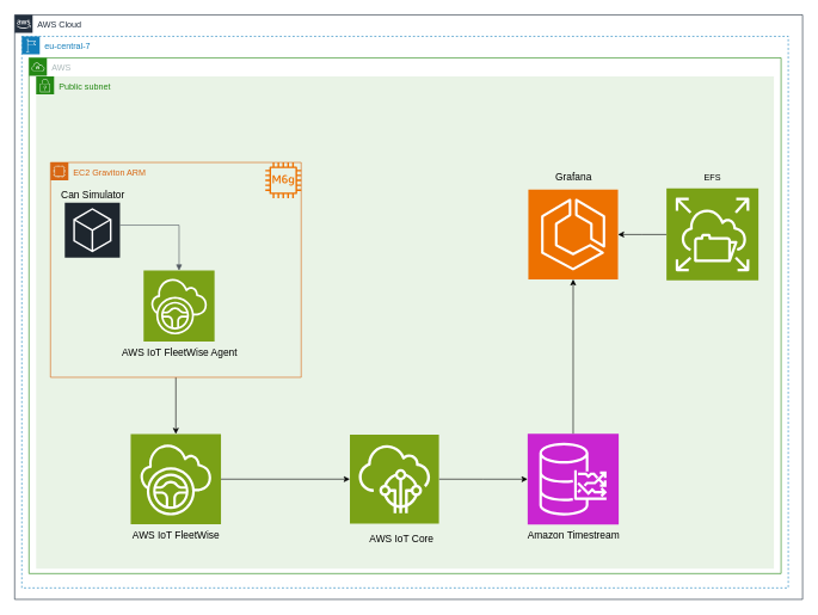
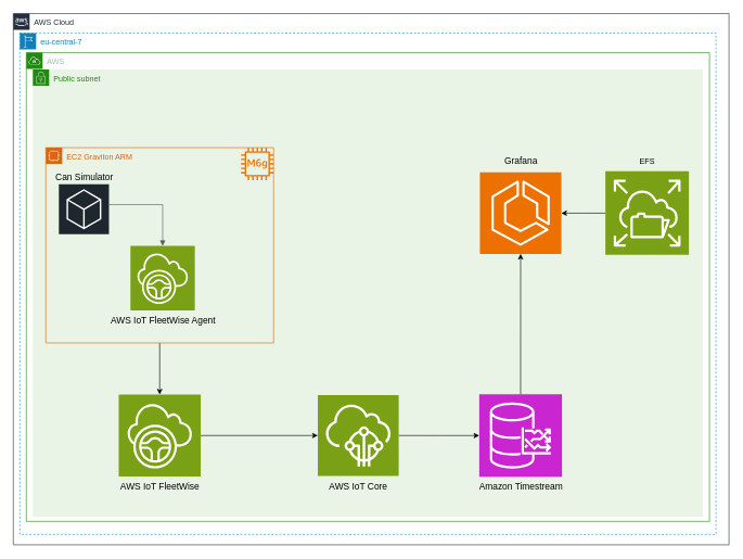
  <mxCell id="0" />
  <mxCell id="1" parent="0" />
  <mxCell id="2" value="AWS Cloud" style="points=[[0,0],[0.25,0],[0.5,0],[0.75,0],[1,0],[1,0.25],[1,0.5],[1,0.75],[1,1],[0.75,1],[0.5,1],[0.25,1],[0,1],[0,0.75],[0,0.5],[0,0.25]];outlineConnect=0;gradientColor=none;html=1;whiteSpace=wrap;fontSize=12;fontStyle=0;container=1;pointerEvents=0;collapsible=0;recursiveResize=0;shape=mxgraph.aws4.group;grIcon=mxgraph.aws4.group_aws_cloud_alt;strokeColor=#232F3E;fillColor=none;verticalAlign=top;align=left;spacingLeft=30;fontColor=#232F3E;dashed=0;" parent="1" vertex="1"><mxGeometry x="20" y="20" width="1100" height="816" as="geometry" /></mxCell>
  <mxCell id="3" value="eu-central-7" style="points=[[0,0],[0.25,0],[0.5,0],[0.75,0],[1,0],[1,0.25],[1,0.5],[1,0.75],[1,1],[0.75,1],[0.5,1],[0.25,1],[0,1],[0,0.75],[0,0.5],[0,0.25]];outlineConnect=0;gradientColor=none;html=1;whiteSpace=wrap;fontSize=12;fontStyle=0;container=1;pointerEvents=0;collapsible=0;recursiveResize=0;shape=mxgraph.aws4.group;grIcon=mxgraph.aws4.group_region;strokeColor=#147EBA;fillColor=none;verticalAlign=top;align=left;spacingLeft=30;fontColor=#147EBA;dashed=1;" parent="2" vertex="1"><mxGeometry x="10" y="30" width="1070" height="770" as="geometry" /></mxCell>
  <mxCell id="4" value="AWS" style="points=[[0,0],[0.25,0],[0.5,0],[0.75,0],[1,0],[1,0.25],[1,0.5],[1,0.75],[1,1],[0.75,1],[0.5,1],[0.25,1],[0,1],[0,0.75],[0,0.5],[0,0.25]];outlineConnect=0;gradientColor=none;html=1;whiteSpace=wrap;fontSize=12;fontStyle=0;container=1;pointerEvents=0;collapsible=0;recursiveResize=0;shape=mxgraph.aws4.group;grIcon=mxgraph.aws4.group_vpc;strokeColor=#248814;fillColor=none;verticalAlign=top;align=left;spacingLeft=30;fontColor=#AAB7B8;dashed=0;" parent="3" vertex="1"><mxGeometry x="10" y="30" width="1050" height="720" as="geometry" /></mxCell>
  <mxCell id="5" value="Public subnet" style="points=[[0,0],[0.25,0],[0.5,0],[0.75,0],[1,0],[1,0.25],[1,0.5],[1,0.75],[1,1],[0.75,1],[0.5,1],[0.25,1],[0,1],[0,0.75],[0,0.5],[0,0.25]];outlineConnect=0;gradientColor=none;html=1;whiteSpace=wrap;fontSize=12;fontStyle=0;container=1;pointerEvents=0;collapsible=0;recursiveResize=0;shape=mxgraph.aws4.group;grIcon=mxgraph.aws4.group_security_group;grStroke=0;strokeColor=#248814;fillColor=#E9F3E6;verticalAlign=top;align=left;spacingLeft=30;fontColor=#248814;dashed=0;" parent="4" vertex="1"><mxGeometry x="10" y="26" width="1030" height="687.09" as="geometry" /></mxCell>
  <mxCell id="6" value="" style="sketch=0;points=[[0,0,0],[0.25,0,0],[0.5,0,0],[0.75,0,0],[1,0,0],[0,1,0],[0.25,1,0],[0.5,1,0],[0.75,1,0],[1,1,0],[0,0.25,0],[0,0.5,0],[0,0.75,0],[1,0.25,0],[1,0.5,0],[1,0.75,0]];outlineConnect=0;fontColor=#232F3E;fillColor=#ED7100;strokeColor=#ffffff;dashed=0;verticalLabelPosition=bottom;verticalAlign=top;align=center;html=1;fontSize=12;fontStyle=0;aspect=fixed;shape=mxgraph.aws4.resourceIcon;resIcon=mxgraph.aws4.ecs;" parent="5" vertex="1"><mxGeometry x="687.12" y="158" width="125.17" height="125.17" as="geometry" /></mxCell>
  <mxCell id="7" value="" style="sketch=0;points=[[0,0,0],[0.25,0,0],[0.5,0,0],[0.75,0,0],[1,0,0],[0,1,0],[0.25,1,0],[0.5,1,0],[0.75,1,0],[1,1,0],[0,0.25,0],[0,0.5,0],[0,0.75,0],[1,0.25,0],[1,0.5,0],[1,0.75,0]];outlineConnect=0;fontColor=#232F3E;fillColor=#C925D1;strokeColor=#ffffff;dashed=0;verticalLabelPosition=bottom;verticalAlign=top;align=center;html=1;fontSize=12;fontStyle=0;aspect=fixed;shape=mxgraph.aws4.resourceIcon;resIcon=mxgraph.aws4.timestream;" parent="5" vertex="1"><mxGeometry x="686.16" y="498.62" width="127.09" height="127.09" as="geometry" /></mxCell>
  <mxCell id="8" style="edgeStyle=orthogonalEdgeStyle;rounded=0;orthogonalLoop=1;jettySize=auto;html=1;exitX=1;exitY=0.5;exitDx=0;exitDy=0;exitPerimeter=0;" parent="5" source="9" target="7" edge="1"><mxGeometry relative="1" as="geometry" /></mxCell>
  <mxCell id="9" value="" style="sketch=0;points=[[0,0,0],[0.25,0,0],[0.5,0,0],[0.75,0,0],[1,0,0],[0,1,0],[0.25,1,0],[0.5,1,0],[0.75,1,0],[1,1,0],[0,0.25,0],[0,0.5,0],[0,0.75,0],[1,0.25,0],[1,0.5,0],[1,0.75,0]];outlineConnect=0;fontColor=#232F3E;fillColor=#7AA116;strokeColor=#ffffff;dashed=0;verticalLabelPosition=bottom;verticalAlign=top;align=center;html=1;fontSize=12;fontStyle=0;aspect=fixed;shape=mxgraph.aws4.resourceIcon;resIcon=mxgraph.aws4.iot_core;rotation=0;" parent="5" vertex="1"><mxGeometry x="438.0" y="500" width="124.34" height="124.34" as="geometry" /></mxCell>
  <mxCell id="10" value="" style="edgeStyle=orthogonalEdgeStyle;rounded=0;orthogonalLoop=1;jettySize=auto;html=1;" parent="5" source="11" target="25" edge="1"><mxGeometry relative="1" as="geometry" /></mxCell>
  <mxCell id="11" value="EC2 Graviton ARM" style="points=[[0,0],[0.25,0],[0.5,0],[0.75,0],[1,0],[1,0.25],[1,0.5],[1,0.75],[1,1],[0.75,1],[0.5,1],[0.25,1],[0,1],[0,0.75],[0,0.5],[0,0.25]];outlineConnect=0;gradientColor=none;html=1;whiteSpace=wrap;fontSize=12;fontStyle=0;container=1;pointerEvents=0;collapsible=0;recursiveResize=0;shape=mxgraph.aws4.group;grIcon=mxgraph.aws4.group_ec2_instance_contents;strokeColor=#D86613;fillColor=none;verticalAlign=top;align=left;spacingLeft=30;fontColor=#D86613;dashed=0;" parent="5" vertex="1"><mxGeometry x="20" y="120" width="350" height="300" as="geometry" /></mxCell>
  <mxCell id="12" value="" style="sketch=0;points=[[0,0,0],[0.25,0,0],[0.5,0,0],[0.75,0,0],[1,0,0],[0,1,0],[0.25,1,0],[0.5,1,0],[0.75,1,0],[1,1,0],[0,0.25,0],[0,0.5,0],[0,0.75,0],[1,0.25,0],[1,0.5,0],[1,0.75,0]];outlineConnect=0;fontColor=#232F3E;fillColor=#7AA116;strokeColor=#ffffff;dashed=0;verticalLabelPosition=bottom;verticalAlign=top;align=center;html=1;fontSize=12;fontStyle=0;aspect=fixed;shape=mxgraph.aws4.resourceIcon;resIcon=mxgraph.aws4.iot_fleetwise;" parent="11" vertex="1"><mxGeometry x="130" y="151" width="99" height="99" as="geometry" /></mxCell>
  <mxCell id="13" value="&lt;font style=&quot;font-size: 14px;&quot;&gt;AWS IoT FleetWise Agent&lt;/font&gt;" style="text;html=1;align=center;verticalAlign=middle;resizable=0;points=[];autosize=1;strokeColor=none;fillColor=none;" parent="11" vertex="1"><mxGeometry x="89.5" y="250" width="180" height="30" as="geometry" /></mxCell>
  <mxCell id="14" value="&lt;font style=&quot;font-size: 14px;&quot;&gt;Can Simulator&lt;/font&gt;" style="text;html=1;align=center;verticalAlign=middle;resizable=0;points=[];autosize=1;strokeColor=none;fillColor=none;" parent="11" vertex="1"><mxGeometry x="3.5" y="30" width="110" height="30" as="geometry" /></mxCell>
  <mxCell id="15" value="" style="sketch=0;points=[[0,0,0],[0.25,0,0],[0.5,0,0],[0.75,0,0],[1,0,0],[0,1,0],[0.25,1,0],[0.5,1,0],[0.75,1,0],[1,1,0],[0,0.25,0],[0,0.5,0],[0,0.75,0],[1,0.25,0],[1,0.5,0],[1,0.75,0]];gradientDirection=north;outlineConnect=0;fontColor=#232F3E;gradientColor=none;fillColor=#1E262E;strokeColor=#ffffff;dashed=0;verticalLabelPosition=bottom;verticalAlign=top;align=center;html=1;fontSize=12;fontStyle=0;aspect=fixed;shape=mxgraph.aws4.resourceIcon;resIcon=mxgraph.aws4.general;" parent="11" vertex="1"><mxGeometry x="20" y="56" width="77" height="77" as="geometry" /></mxCell>
  <mxCell id="16" value="" style="edgeStyle=orthogonalEdgeStyle;html=1;endArrow=block;elbow=vertical;startArrow=none;endFill=1;strokeColor=#545B64;rounded=0;entryX=0.5;entryY=0;entryDx=0;entryDy=0;entryPerimeter=0;" parent="11" target="12" edge="1"><mxGeometry width="100" relative="1" as="geometry"><mxPoint x="97" y="87.5" as="sourcePoint" /><mxPoint x="197" y="87.5" as="targetPoint" /><Array as="points"><mxPoint x="180" y="88" /></Array></mxGeometry></mxCell>
  <mxCell id="17" value="" style="sketch=0;outlineConnect=0;fontColor=#232F3E;gradientColor=none;fillColor=#ED7100;strokeColor=none;dashed=0;verticalLabelPosition=bottom;verticalAlign=top;align=center;html=1;fontSize=12;fontStyle=0;aspect=fixed;pointerEvents=1;shape=mxgraph.aws4.m6g_instance;" parent="11" vertex="1"><mxGeometry x="300" width="50" height="50" as="geometry" /></mxCell>
  <mxCell id="18" value="&lt;font style=&quot;font-size: 14px;&quot;&gt;AWS IoT FleetWise&lt;/font&gt;" style="text;html=1;align=center;verticalAlign=middle;resizable=0;points=[];autosize=1;strokeColor=none;fillColor=none;" parent="5" vertex="1"><mxGeometry x="125" y="625.71" width="140" height="30" as="geometry" /></mxCell>
  <mxCell id="19" style="edgeStyle=orthogonalEdgeStyle;rounded=0;orthogonalLoop=1;jettySize=auto;html=1;exitX=0.5;exitY=0;exitDx=0;exitDy=0;exitPerimeter=0;entryX=0.5;entryY=1;entryDx=0;entryDy=0;entryPerimeter=0;" parent="5" source="7" target="6" edge="1"><mxGeometry relative="1" as="geometry" /></mxCell>
  <mxCell id="20" value="&lt;font face=&quot;Helvetica&quot; style=&quot;font-size: 14px;&quot;&gt;Grafana&lt;/font&gt;" style="text;html=1;align=center;verticalAlign=middle;resizable=0;points=[];autosize=1;strokeColor=none;fillColor=none;" parent="5" vertex="1"><mxGeometry x="714.71" y="126.39" width="70" height="30" as="geometry" /></mxCell>
  <mxCell id="21" value="&lt;font style=&quot;font-size: 14px;&quot;&gt;Amazon Timestream&lt;/font&gt;" style="text;html=1;align=center;verticalAlign=middle;resizable=0;points=[];autosize=1;strokeColor=none;fillColor=none;" parent="5" vertex="1"><mxGeometry x="674.71" y="625.71" width="150" height="30" as="geometry" /></mxCell>
- <mxCell id="22" value="&lt;font style=&quot;font-size: 14px;&quot;&gt;AWS IoT Core&lt;/font&gt;" style="text;html=1;align=center;verticalAlign=middle;resizable=0;points=[];autosize=1;strokeColor=none;fillColor=none;" parent="5" vertex="1"><mxGeometry x="455.17" y="630.71" width="110" height="30" as="geometry" /></mxCell>
+ <mxCell id="22" value="&lt;font style=&quot;font-size: 14px;&quot;&gt;AWS IoT Core&lt;/font&gt;" style="text;html=1;align=center;verticalAlign=middle;resizable=0;points=[];autosize=1;strokeColor=none;fillColor=none;" parent="5" vertex="1"><mxGeometry x="445.17" y="625.71" width="110" height="30" as="geometry" /></mxCell>
  <mxCell id="23" value="" style="edgeStyle=orthogonalEdgeStyle;rounded=0;orthogonalLoop=1;jettySize=auto;html=1;" parent="5" source="24" target="6" edge="1"><mxGeometry relative="1" as="geometry" /></mxCell>
  <mxCell id="24" value="" style="sketch=0;points=[[0,0,0],[0.25,0,0],[0.5,0,0],[0.75,0,0],[1,0,0],[0,1,0],[0.25,1,0],[0.5,1,0],[0.75,1,0],[1,1,0],[0,0.25,0],[0,0.5,0],[0,0.75,0],[1,0.25,0],[1,0.5,0],[1,0.75,0]];outlineConnect=0;fontColor=#232F3E;fillColor=#7AA116;strokeColor=#ffffff;dashed=0;verticalLabelPosition=bottom;verticalAlign=top;align=center;html=1;fontSize=12;fontStyle=0;aspect=fixed;shape=mxgraph.aws4.resourceIcon;resIcon=mxgraph.aws4.elastic_file_system;" parent="5" vertex="1"><mxGeometry x="880" y="156.39" width="128.38" height="128.38" as="geometry" /></mxCell>
  <mxCell id="25" value="" style="sketch=0;points=[[0,0,0],[0.25,0,0],[0.5,0,0],[0.75,0,0],[1,0,0],[0,1,0],[0.25,1,0],[0.5,1,0],[0.75,1,0],[1,1,0],[0,0.25,0],[0,0.5,0],[0,0.75,0],[1,0.25,0],[1,0.5,0],[1,0.75,0]];outlineConnect=0;fontColor=#232F3E;fillColor=#7AA116;strokeColor=#ffffff;dashed=0;verticalLabelPosition=bottom;verticalAlign=top;align=center;html=1;fontSize=12;fontStyle=0;aspect=fixed;shape=mxgraph.aws4.resourceIcon;resIcon=mxgraph.aws4.iot_fleetwise;" parent="5" vertex="1"><mxGeometry x="132" y="499.17" width="126" height="126" as="geometry" /></mxCell>
  <mxCell id="26" style="edgeStyle=orthogonalEdgeStyle;rounded=0;orthogonalLoop=1;jettySize=auto;html=1;entryX=0;entryY=0.5;entryDx=0;entryDy=0;entryPerimeter=0;" parent="5" source="25" target="9" edge="1"><mxGeometry relative="1" as="geometry" /></mxCell>
  <mxCell id="27" value="EFS" style="text;html=1;align=center;verticalAlign=middle;resizable=0;points=[];autosize=1;strokeColor=none;fillColor=none;" parent="5" vertex="1"><mxGeometry x="919.19" y="126.39" width="50" height="30" as="geometry" /></mxCell>
